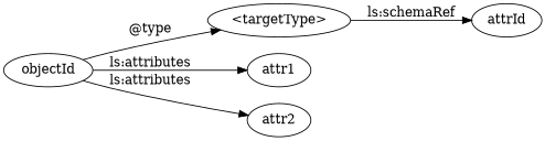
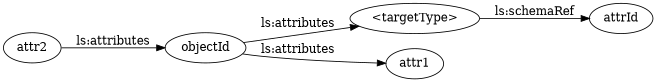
  digraph {
    rankdir=LR
    n1 [label=attrId]
    n2 [label="<targetType>"]
    objectId
    attr1
    attr2
    n2 -> n1 [label="ls:schemaRef"]
-   objectId -> n2 [label="@type"]
+   objectId -> n2 [label="ls:attributes"]
    objectId -> attr1 [label="ls:attributes"]
-   objectId -> attr2 [label="ls:attributes"]
+   attr2 -> objectId [label="ls:attributes"]
  }
